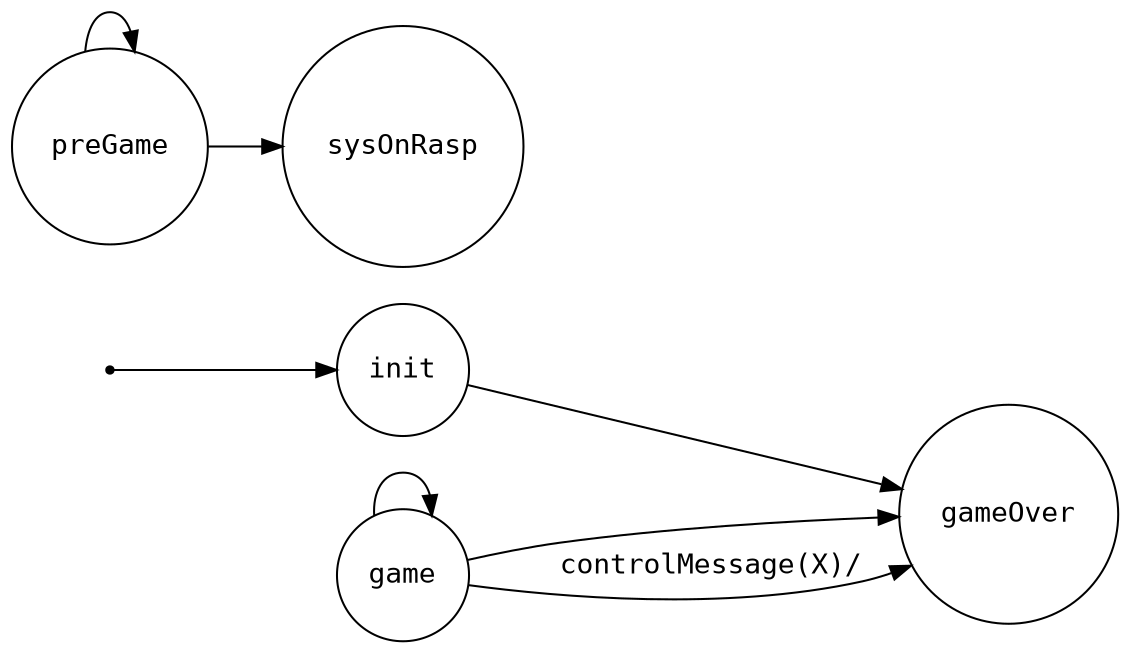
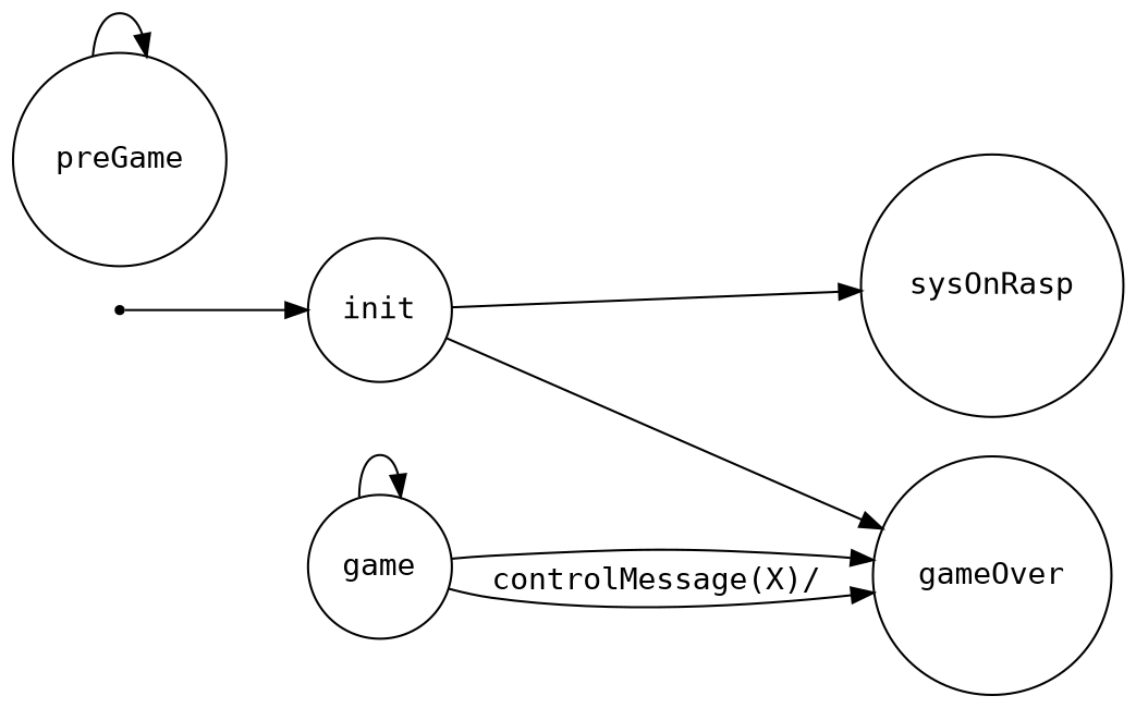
  digraph {
    fontname="DejaVu Sans Mono"
    rankdir=LR
    node [fontname="DejaVu Sans Mono" shape=circle]
    edge [fontname="DejaVu Sans Mono"]
    iniziale [shape=point]
    init
    sysOnRasp
    gameOver
    preGame
    game
    iniziale -> init
-   preGame -> sysOnRasp
+   init -> sysOnRasp
    init -> gameOver
    preGame -> preGame
    game -> gameOver
    game -> gameOver [label="controlMessage(X)/"]
    game -> game
  }
